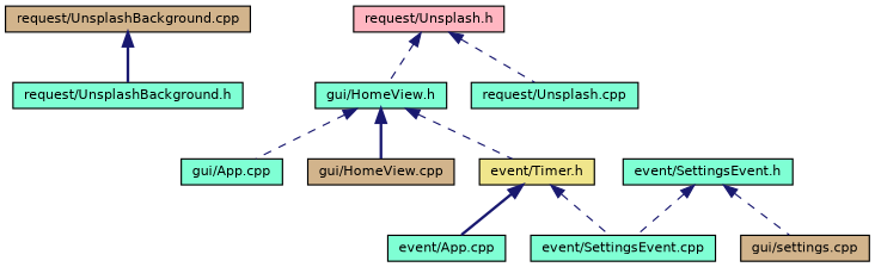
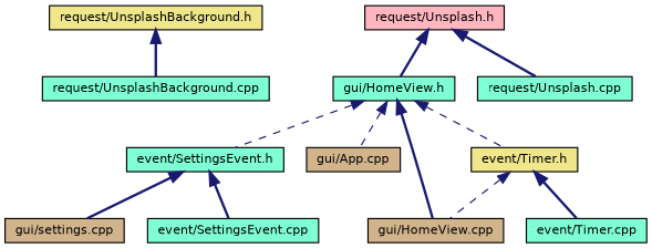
  digraph {
    fontname="DejaVu Sans"
    node [color=black fillcolor=aquamarine fontname="DejaVu Sans" fontsize=10 shape=record style=filled]
    edge [color=midnightblue dir=back fontname="DejaVu Sans" fontsize=10 labelfontname=Helvetica labelfontsize=10 style=dashed]
-   n1 [fontcolor=black height=0.2 label="request/UnsplashBackground.h" width=0.4]
-   n2 [fillcolor=tan height=0.2 label="request/UnsplashBackground.cpp" width=0.4]
+   n1 [fillcolor=khaki fontcolor=black height=0.2 label="request/UnsplashBackground.h" width=0.4]
+   n2 [height=0.2 label="request/UnsplashBackground.cpp" width=0.4]
    n3 [fillcolor=lightpink height=0.2 label="request/Unsplash.h" width=0.4]
    n4 [height=0.2 label="gui/HomeView.h" width=0.4]
    n5 [height=0.2 label="request/Unsplash.cpp" width=0.4]
    n6 [height=0.2 label="event/SettingsEvent.h" width=0.4]
-   n7 [height=0.2 label="gui/App.cpp" width=0.4]
+   n7 [fillcolor=tan height=0.2 label="gui/App.cpp" width=0.4]
    n8 [fillcolor=tan height=0.2 label="gui/HomeView.cpp" width=0.4]
    n9 [fillcolor=khaki height=0.2 label="event/Timer.h" width=0.4]
    n10 [fillcolor=tan height=0.2 label="gui/settings.cpp" width=0.4]
    n11 [height=0.2 label="event/SettingsEvent.cpp" width=0.4]
-   n12 [height=0.2 label="event/App.cpp" width=0.4]
-   n2 -> n1 [style=bold]
-   n3 -> n4
-   n3 -> n5
+   n12 [height=0.2 label="event/Timer.cpp" width=0.4]
+   n1 -> n2 [style=bold]
+   n3 -> n4 [style=bold]
+   n3 -> n5 [style=bold]
+   n4 -> n6
    n4 -> n7
    n4 -> n8 [style=bold]
    n4 -> n9
-   n6 -> n10
-   n6 -> n11
-   n9 -> n11
+   n6 -> n10 [style=bold]
+   n6 -> n11 [style=bold]
+   n9 -> n8
    n9 -> n12 [style=bold]
  }
